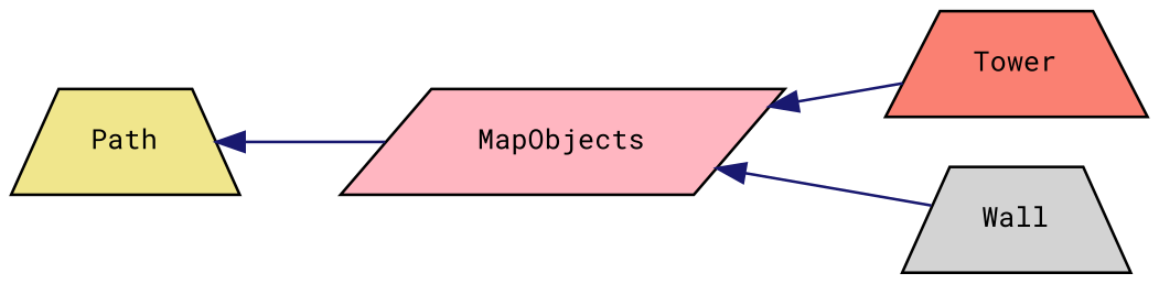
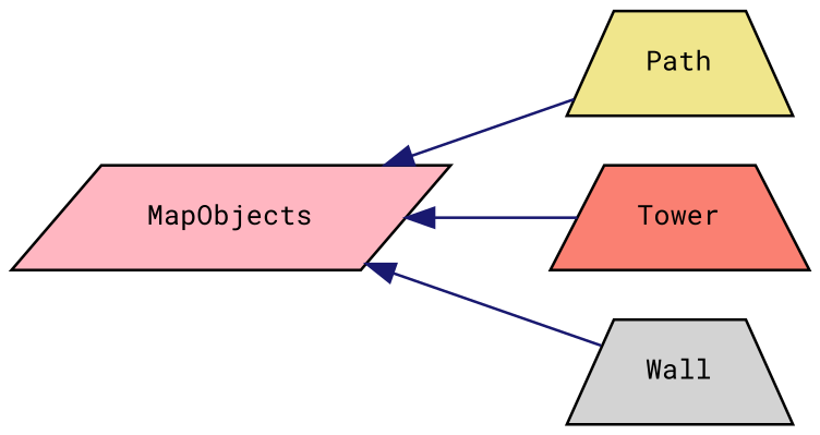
  digraph {
    fontname="Roboto Mono"
    rankdir=LR
    node [color=black fontname="Roboto Mono" fontsize=10 shape=trapezium style=filled]
    edge [color=midnightblue dir=back fontname="Roboto Mono" fontsize=10 labelfontname=Helvetica labelfontsize=10 style=solid]
    n1 [fillcolor=lightpink height=0.2 label=MapObjects shape=parallelogram width=0.4]
    n2 [fillcolor=khaki height=0.2 label=Path width=0.4]
    n3 [fillcolor=salmon height=0.2 label=Tower width=0.4]
    n4 [fillcolor=lightgrey height=0.2 label=Wall width=0.4]
-   n2 -> n1
+   n1 -> n2
    n1 -> n3
    n1 -> n4
  }
